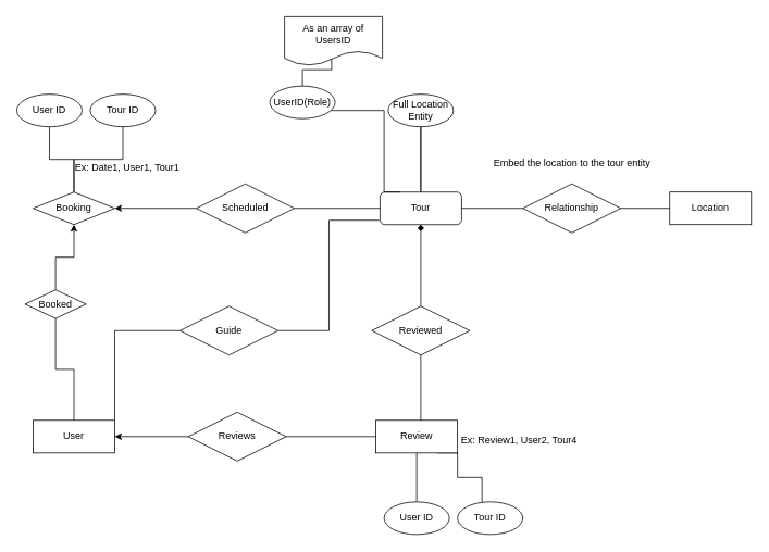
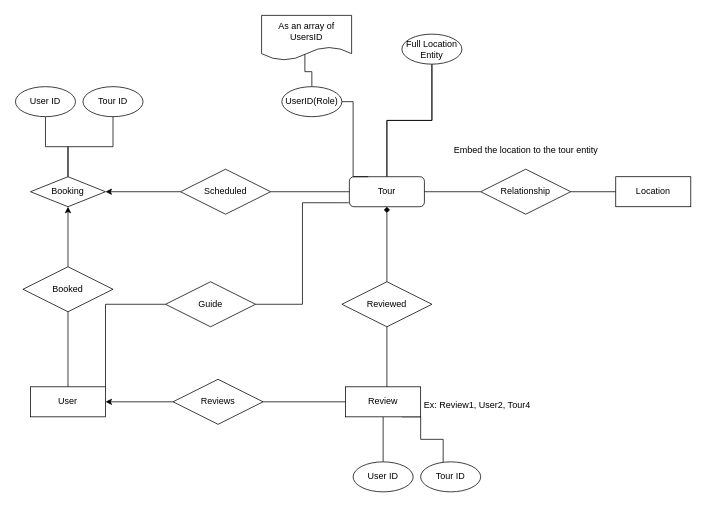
  <mxCell id="0" />
  <mxCell id="1" parent="0" />
  <mxCell id="2" style="edgeStyle=orthogonalEdgeStyle;rounded=0;orthogonalLoop=1;jettySize=auto;html=1;entryX=0.5;entryY=1;entryDx=0;entryDy=0;endArrow=none;endFill=0;" edge="1" parent="1" source="4" target="27"><mxGeometry relative="1" as="geometry" /></mxCell>
  <mxCell id="3" style="edgeStyle=orthogonalEdgeStyle;rounded=0;orthogonalLoop=1;jettySize=auto;html=1;entryX=0.5;entryY=1;entryDx=0;entryDy=0;endArrow=none;endFill=0;" edge="1" parent="1" source="4" target="28"><mxGeometry relative="1" as="geometry" /></mxCell>
  <mxCell id="4" value="Booking" style="rhombus;whiteSpace=wrap;html=1;align=center;" vertex="1" parent="1"><mxGeometry x="40" y="235" width="100" height="40" as="geometry" /></mxCell>
  <mxCell id="5" value="" style="edgeStyle=orthogonalEdgeStyle;rounded=0;orthogonalLoop=1;jettySize=auto;html=1;endArrow=none;endFill=0;" edge="1" parent="1" source="7" target="33"><mxGeometry relative="1" as="geometry" /></mxCell>
  <mxCell id="6" value="" style="edgeStyle=orthogonalEdgeStyle;rounded=0;orthogonalLoop=1;jettySize=auto;html=1;endArrow=none;endFill=0;" edge="1" parent="1" source="7" target="33"><mxGeometry relative="1" as="geometry" /></mxCell>
  <mxCell id="7" value="Tour" style="whiteSpace=wrap;html=1;align=center;rounded=1;" vertex="1" parent="1"><mxGeometry x="465" y="235" width="100" height="40" as="geometry" /></mxCell>
  <mxCell id="8" value="Location" style="whiteSpace=wrap;html=1;align=center;" vertex="1" parent="1"><mxGeometry x="820" y="235" width="100" height="40" as="geometry" /></mxCell>
  <mxCell id="9" value="User" style="whiteSpace=wrap;html=1;align=center;" vertex="1" parent="1"><mxGeometry x="40" y="515" width="100" height="40" as="geometry" /></mxCell>
  <mxCell id="10" value="" style="edgeStyle=orthogonalEdgeStyle;rounded=0;orthogonalLoop=1;jettySize=auto;html=1;endArrow=none;endFill=0;" edge="1" parent="1" source="12" target="19"><mxGeometry relative="1" as="geometry" /></mxCell>
  <mxCell id="11" value="" style="edgeStyle=orthogonalEdgeStyle;rounded=0;orthogonalLoop=1;jettySize=auto;html=1;endArrow=none;endFill=0;exitX=0.75;exitY=1;exitDx=0;exitDy=0;" edge="1" parent="1" source="12" target="20"><mxGeometry relative="1" as="geometry"><Array as="points"><mxPoint x="560" y="555" /><mxPoint x="560" y="585" /><mxPoint x="590" y="585" /></Array></mxGeometry></mxCell>
  <mxCell id="12" value="Review" style="whiteSpace=wrap;html=1;align=center;" vertex="1" parent="1"><mxGeometry x="460" y="515" width="100" height="40" as="geometry" /></mxCell>
  <mxCell id="13" style="edgeStyle=orthogonalEdgeStyle;rounded=0;orthogonalLoop=1;jettySize=auto;html=1;entryX=0;entryY=0.5;entryDx=0;entryDy=0;endArrow=none;endFill=0;" edge="1" parent="1" source="15" target="12"><mxGeometry relative="1" as="geometry" /></mxCell>
  <mxCell id="14" style="edgeStyle=orthogonalEdgeStyle;rounded=0;orthogonalLoop=1;jettySize=auto;html=1;endArrow=classic;endFill=1;" edge="1" parent="1" source="15" target="9"><mxGeometry relative="1" as="geometry" /></mxCell>
  <mxCell id="15" value="Reviews" style="shape=rhombus;perimeter=rhombusPerimeter;whiteSpace=wrap;html=1;align=center;" vertex="1" parent="1"><mxGeometry x="230" y="505" width="120" height="60" as="geometry" /></mxCell>
  <mxCell id="16" style="edgeStyle=orthogonalEdgeStyle;rounded=0;orthogonalLoop=1;jettySize=auto;html=1;entryX=0.5;entryY=1;entryDx=0;entryDy=0;endArrow=diamond;endFill=1;" edge="1" parent="1" source="18" target="7"><mxGeometry relative="1" as="geometry" /></mxCell>
  <mxCell id="17" style="edgeStyle=orthogonalEdgeStyle;rounded=0;orthogonalLoop=1;jettySize=auto;html=1;entryX=0.55;entryY=0;entryDx=0;entryDy=0;entryPerimeter=0;endArrow=none;endFill=0;" edge="1" parent="1" source="18" target="12"><mxGeometry relative="1" as="geometry" /></mxCell>
  <mxCell id="18" value="Reviewed" style="shape=rhombus;perimeter=rhombusPerimeter;whiteSpace=wrap;html=1;align=center;" vertex="1" parent="1"><mxGeometry x="455" y="375" width="120" height="60" as="geometry" /></mxCell>
  <mxCell id="19" value="User ID" style="ellipse;whiteSpace=wrap;html=1;" vertex="1" parent="1"><mxGeometry x="470" y="615" width="80" height="40" as="geometry" /></mxCell>
  <mxCell id="20" value="Tour ID" style="ellipse;whiteSpace=wrap;html=1;" vertex="1" parent="1"><mxGeometry x="560" y="615" width="80" height="40" as="geometry" /></mxCell>
  <mxCell id="21" style="edgeStyle=orthogonalEdgeStyle;rounded=0;orthogonalLoop=1;jettySize=auto;html=1;entryX=0.5;entryY=0;entryDx=0;entryDy=0;endArrow=none;endFill=0;" edge="1" parent="1" source="23" target="9"><mxGeometry relative="1" as="geometry" /></mxCell>
  <mxCell id="22" style="edgeStyle=orthogonalEdgeStyle;rounded=0;orthogonalLoop=1;jettySize=auto;html=1;endArrow=classic;endFill=1;" edge="1" parent="1" source="23" target="4"><mxGeometry relative="1" as="geometry" /></mxCell>
- <mxCell id="23" value="Booked" style="shape=rhombus;perimeter=rhombusPerimeter;whiteSpace=wrap;html=1;align=center;" vertex="1" parent="1"><mxGeometry x="30" y="355" width="75" height="35" as="geometry" /></mxCell>
+ <mxCell id="23" value="Booked" style="shape=rhombus;perimeter=rhombusPerimeter;whiteSpace=wrap;html=1;align=center;" vertex="1" parent="1"><mxGeometry x="30" y="355" width="120" height="60" as="geometry" /></mxCell>
  <mxCell id="24" style="edgeStyle=orthogonalEdgeStyle;rounded=0;orthogonalLoop=1;jettySize=auto;html=1;endArrow=classic;endFill=1;" edge="1" parent="1" source="26" target="4"><mxGeometry relative="1" as="geometry" /></mxCell>
  <mxCell id="25" style="edgeStyle=orthogonalEdgeStyle;rounded=0;orthogonalLoop=1;jettySize=auto;html=1;endArrow=none;endFill=0;" edge="1" parent="1" source="26" target="7"><mxGeometry relative="1" as="geometry" /></mxCell>
  <mxCell id="26" value="Scheduled" style="shape=rhombus;perimeter=rhombusPerimeter;whiteSpace=wrap;html=1;align=center;" vertex="1" parent="1"><mxGeometry x="240" y="225" width="120" height="60" as="geometry" /></mxCell>
  <mxCell id="27" value="User ID" style="ellipse;whiteSpace=wrap;html=1;" vertex="1" parent="1"><mxGeometry y="115" width="80" height="40" as="geometry" x="20" /></mxCell>
  <mxCell id="28" value="Tour ID" style="ellipse;whiteSpace=wrap;html=1;" vertex="1" parent="1"><mxGeometry x="110" y="115" width="80" height="40" as="geometry" /></mxCell>
- <mxCell id="29" value="Ex: Date1, User1, Tour1" style="text;html=1;align=center;verticalAlign=middle;resizable=0;points=[];autosize=1;strokeColor=none;fillColor=none;" vertex="1" parent="1"><mxGeometry x="80" y="190" width="150" height="30" as="geometry" /></mxCell>
  <mxCell id="30" style="edgeStyle=orthogonalEdgeStyle;rounded=0;orthogonalLoop=1;jettySize=auto;html=1;entryX=1;entryY=0.5;entryDx=0;entryDy=0;endArrow=none;endFill=0;" edge="1" parent="1" source="32" target="7"><mxGeometry relative="1" as="geometry" /></mxCell>
  <mxCell id="31" style="edgeStyle=orthogonalEdgeStyle;rounded=0;orthogonalLoop=1;jettySize=auto;html=1;entryX=0;entryY=0.5;entryDx=0;entryDy=0;endArrow=none;endFill=0;" edge="1" parent="1" source="32" target="8"><mxGeometry relative="1" as="geometry" /></mxCell>
  <mxCell id="32" value="Relationship" style="shape=rhombus;perimeter=rhombusPerimeter;whiteSpace=wrap;html=1;align=center;" vertex="1" parent="1"><mxGeometry x="640" y="225" width="120" height="60" as="geometry" /></mxCell>
- <mxCell id="33" value="Full Location Entity" style="ellipse;whiteSpace=wrap;html=1;" vertex="1" parent="1"><mxGeometry x="475" y="115" width="80" height="40" as="geometry" /></mxCell>
+ <mxCell id="33" value="Full Location Entity" style="ellipse;whiteSpace=wrap;html=1;" vertex="1" parent="1"><mxGeometry x="535" y="45" width="80" height="40" as="geometry" /></mxCell>
  <mxCell id="34" value="Embed the location to the tour entity" style="text;html=1;align=center;verticalAlign=middle;resizable=0;points=[];autosize=1;strokeColor=none;fillColor=none;" vertex="1" parent="1"><mxGeometry x="590" y="185" width="220" height="30" as="geometry" /></mxCell>
  <mxCell id="35" style="edgeStyle=orthogonalEdgeStyle;rounded=0;orthogonalLoop=1;jettySize=auto;html=1;entryX=-0.009;entryY=0.868;entryDx=0;entryDy=0;entryPerimeter=0;endArrow=none;endFill=0;" edge="1" parent="1" source="37" target="7"><mxGeometry relative="1" as="geometry" /></mxCell>
  <mxCell id="36" style="edgeStyle=orthogonalEdgeStyle;rounded=0;orthogonalLoop=1;jettySize=auto;html=1;entryX=1;entryY=0;entryDx=0;entryDy=0;endArrow=none;endFill=0;" edge="1" parent="1" source="37" target="9"><mxGeometry relative="1" as="geometry" /></mxCell>
  <mxCell id="37" value="Guide" style="shape=rhombus;perimeter=rhombusPerimeter;whiteSpace=wrap;html=1;align=center;" vertex="1" parent="1"><mxGeometry x="220" y="375" width="120" height="60" as="geometry" /></mxCell>
  <mxCell id="38" style="edgeStyle=orthogonalEdgeStyle;rounded=0;orthogonalLoop=1;jettySize=auto;html=1;entryX=0.25;entryY=0;entryDx=0;entryDy=0;endArrow=none;endFill=0;" edge="1" parent="1" source="40" target="7"><mxGeometry relative="1" as="geometry"><Array as="points"><mxPoint x="470" y="135" /><mxPoint x="470" y="235" /></Array></mxGeometry></mxCell>
  <mxCell id="39" value="" style="edgeStyle=orthogonalEdgeStyle;rounded=0;orthogonalLoop=1;jettySize=auto;html=1;endArrow=none;endFill=0;entryX=0.481;entryY=0.845;entryDx=0;entryDy=0;entryPerimeter=0;" edge="1" parent="1" source="40" target="41"><mxGeometry relative="1" as="geometry" /></mxCell>
- <mxCell id="40" value="UserID(Role)" style="ellipse;whiteSpace=wrap;html=1;" vertex="1" parent="1"><mxGeometry x="330" y="105" width="80" height="40" as="geometry" /></mxCell>
+ <mxCell id="40" value="UserID(Role)" style="ellipse;whiteSpace=wrap;html=1;" vertex="1" parent="1"><mxGeometry x="375" y="115" width="80" height="40" as="geometry" /></mxCell>
  <mxCell id="41" value="As an array of UsersID" style="shape=document;whiteSpace=wrap;html=1;boundedLbl=1;" vertex="1" parent="1"><mxGeometry x="348" y="20" width="120" height="60" as="geometry" /></mxCell>
  <mxCell id="42" value="Ex: Review1, User2, Tour4" style="text;html=1;align=center;verticalAlign=middle;resizable=0;points=[];autosize=1;strokeColor=none;fillColor=none;" vertex="1" parent="1"><mxGeometry x="550" y="525" width="170" height="30" as="geometry" /></mxCell>
